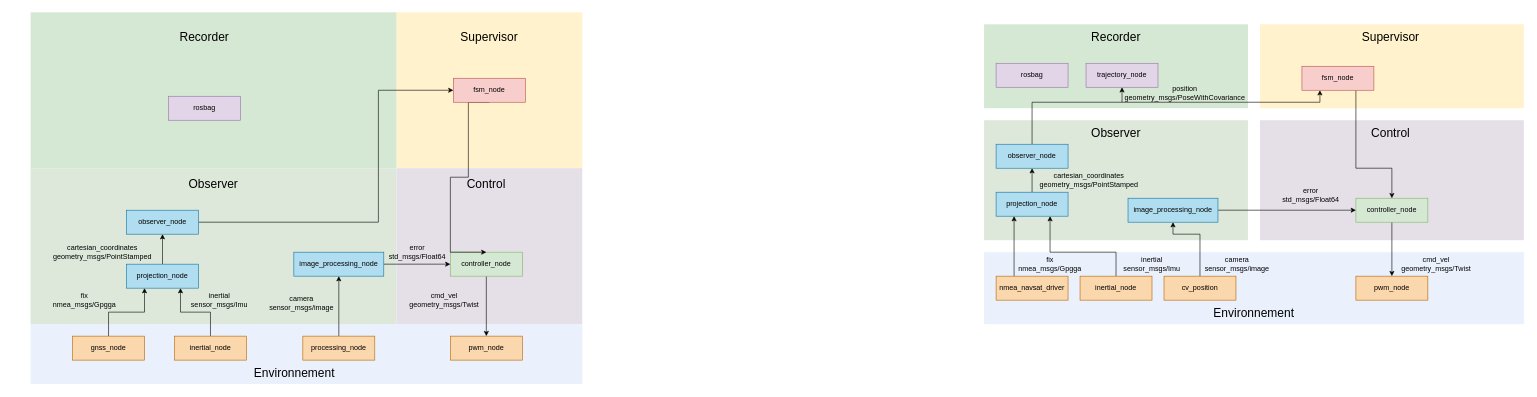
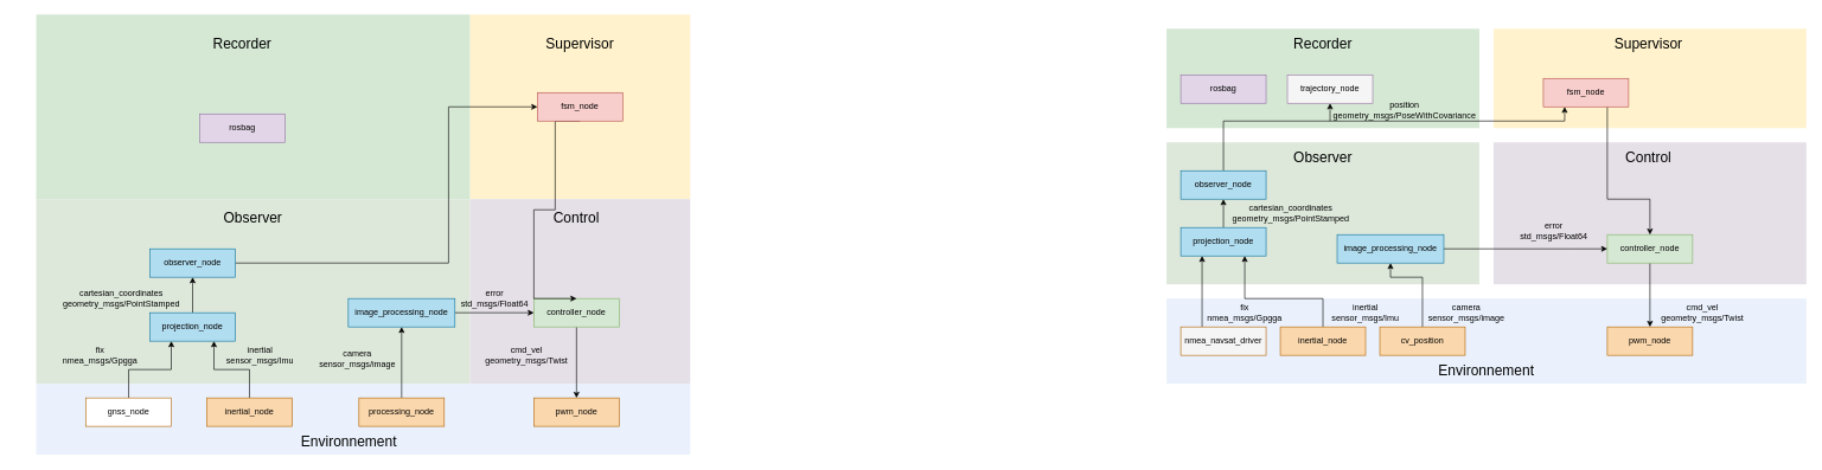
  <mxCell id="0" />
  <mxCell id="1" parent="0" />
  <mxCell id="2" value="" style="rounded=0;whiteSpace=wrap;html=1;fillColor=#fff2cc;strokeColor=none;" vertex="1" parent="1"><mxGeometry x="2100" y="40" width="440" height="140" as="geometry" /></mxCell>
  <mxCell id="3" value="" style="rounded=0;whiteSpace=wrap;html=1;fillColor=#fff2cc;strokeColor=none;" vertex="1" parent="1"><mxGeometry x="660" y="20" width="310" height="260" as="geometry" /></mxCell>
  <mxCell id="4" value="" style="rounded=0;whiteSpace=wrap;html=1;fillColor=#d5e8d4;strokeColor=none;" vertex="1" parent="1"><mxGeometry x="50" y="20" width="610" height="260" as="geometry" /></mxCell>
  <mxCell id="5" value="" style="rounded=0;whiteSpace=wrap;html=1;fillColor=#EAF1FC;strokeColor=none;gradientColor=none;" parent="1" vertex="1"><mxGeometry x="50" y="540" width="920" height="100" as="geometry" /></mxCell>
  <mxCell id="6" value="" style="rounded=0;whiteSpace=wrap;html=1;fillColor=#E5E0E7;strokeColor=none;" parent="1" vertex="1"><mxGeometry x="660" y="280" width="310" height="260" as="geometry" /></mxCell>
  <mxCell id="7" value="" style="rounded=0;whiteSpace=wrap;html=1;fillColor=#DDE8DA;strokeColor=none;" parent="1" vertex="1"><mxGeometry x="50" y="280" width="610" height="260" as="geometry" /></mxCell>
  <mxCell id="8" style="edgeStyle=orthogonalEdgeStyle;rounded=0;orthogonalLoop=1;jettySize=auto;html=1;exitX=0.5;exitY=0;exitDx=0;exitDy=0;entryX=0.75;entryY=1;entryDx=0;entryDy=0;" parent="1" source="9" target="13" edge="1"><mxGeometry relative="1" as="geometry" /></mxCell>
  <mxCell id="9" value="inertial_node" style="rounded=0;whiteSpace=wrap;html=1;fillColor=#fad7ac;strokeColor=#b46504;shadow=0;" parent="1" vertex="1"><mxGeometry x="290" y="560" width="120" height="40" as="geometry" /></mxCell>
  <mxCell id="10" style="edgeStyle=orthogonalEdgeStyle;rounded=0;orthogonalLoop=1;jettySize=auto;html=1;exitX=0.5;exitY=0;exitDx=0;exitDy=0;entryX=0.25;entryY=1;entryDx=0;entryDy=0;" parent="1" source="11" target="13" edge="1"><mxGeometry relative="1" as="geometry" /></mxCell>
- <mxCell id="11" value="gnss_node" style="rounded=0;whiteSpace=wrap;html=1;fillColor=#fad7ac;strokeColor=#b46504;shadow=0;" parent="1" vertex="1"><mxGeometry x="120" y="560" width="120" height="40" as="geometry" /></mxCell>
+ <mxCell id="11" value="gnss_node" style="rounded=0;whiteSpace=wrap;html=1;fillColor=#ffffff;strokeColor=#b46504;shadow=0;" parent="1" vertex="1"><mxGeometry x="120" y="560" width="120" height="40" as="geometry" /></mxCell>
  <mxCell id="12" style="edgeStyle=orthogonalEdgeStyle;rounded=0;orthogonalLoop=1;jettySize=auto;html=1;exitX=0.5;exitY=0;exitDx=0;exitDy=0;entryX=0.5;entryY=1;entryDx=0;entryDy=0;" parent="1" source="13" target="15" edge="1"><mxGeometry relative="1" as="geometry" /></mxCell>
  <mxCell id="13" value="projection_node" style="rounded=0;whiteSpace=wrap;html=1;fillColor=#b1ddf0;strokeColor=#10739e;shadow=0;" parent="1" vertex="1"><mxGeometry x="210" y="440" width="120" height="40" as="geometry" /></mxCell>
  <mxCell id="14" style="edgeStyle=orthogonalEdgeStyle;rounded=0;orthogonalLoop=1;jettySize=auto;html=1;exitX=1;exitY=0.5;exitDx=0;exitDy=0;entryX=0;entryY=0.5;entryDx=0;entryDy=0;" edge="1" parent="1" source="15" target="35"><mxGeometry relative="1" as="geometry"><Array as="points"><mxPoint x="630" y="370" /><mxPoint x="630" y="150" /></Array></mxGeometry></mxCell>
  <mxCell id="15" value="observer_node" style="rounded=0;whiteSpace=wrap;html=1;fillColor=#b1ddf0;strokeColor=#10739e;" parent="1" vertex="1"><mxGeometry x="210" y="350" width="120" height="40" as="geometry" /></mxCell>
  <mxCell id="16" style="edgeStyle=orthogonalEdgeStyle;rounded=0;orthogonalLoop=1;jettySize=auto;html=1;exitX=0.5;exitY=1;exitDx=0;exitDy=0;" parent="1" source="17" target="24" edge="1"><mxGeometry relative="1" as="geometry" /></mxCell>
  <mxCell id="17" value="controller_node" style="rounded=0;whiteSpace=wrap;html=1;fillColor=#d5e8d4;strokeColor=#82b366;shadow=0;" parent="1" vertex="1"><mxGeometry x="750" y="420" width="120" height="40" as="geometry" /></mxCell>
  <mxCell id="18" value="&lt;font style=&quot;font-size: 20px&quot;&gt;Observer&lt;/font&gt;" style="text;html=1;strokeColor=none;fillColor=none;align=center;verticalAlign=middle;whiteSpace=wrap;rounded=0;" parent="1" vertex="1"><mxGeometry x="230" y="296" width="250" height="20" as="geometry" /></mxCell>
  <mxCell id="19" value="&lt;font style=&quot;font-size: 20px&quot;&gt;Control&lt;br&gt;&lt;/font&gt;" style="text;html=1;strokeColor=none;fillColor=none;align=center;verticalAlign=middle;whiteSpace=wrap;rounded=0;" parent="1" vertex="1"><mxGeometry x="680" y="296" width="260" height="20" as="geometry" /></mxCell>
  <mxCell id="20" value="&lt;font style=&quot;font-size: 20px&quot;&gt;Environnement&lt;/font&gt;" style="text;html=1;strokeColor=none;fillColor=none;align=center;verticalAlign=middle;whiteSpace=wrap;rounded=0;" parent="1" vertex="1"><mxGeometry x="470" y="610" width="40" height="20" as="geometry" /></mxCell>
  <mxCell id="21" value="cmd_vel&lt;br&gt;geometry_msgs/Twist" style="text;html=1;strokeColor=none;fillColor=none;align=center;verticalAlign=middle;whiteSpace=wrap;rounded=0;" parent="1" vertex="1"><mxGeometry x="720" y="490" width="40" height="20" as="geometry" /></mxCell>
  <mxCell id="22" value="fix&lt;br&gt;nmea_msgs/Gpgga" style="text;html=1;strokeColor=none;fillColor=none;align=center;verticalAlign=middle;whiteSpace=wrap;rounded=0;" parent="1" vertex="1"><mxGeometry x="35" y="490" width="210" height="20" as="geometry" /></mxCell>
  <mxCell id="23" value="cartesian_coordinates&lt;br&gt;geometry_msgs/PointStamped" style="text;html=1;strokeColor=none;fillColor=none;align=center;verticalAlign=middle;whiteSpace=wrap;rounded=0;" parent="1" vertex="1"><mxGeometry x="20" y="410" width="300" height="20" as="geometry" /></mxCell>
  <mxCell id="24" value="pwm_node" style="rounded=0;whiteSpace=wrap;html=1;fillColor=#fad7ac;strokeColor=#b46504;shadow=0;" parent="1" vertex="1"><mxGeometry x="750" y="560" width="120" height="40" as="geometry" /></mxCell>
  <mxCell id="25" style="edgeStyle=orthogonalEdgeStyle;rounded=0;orthogonalLoop=1;jettySize=auto;html=1;exitX=0.5;exitY=0;exitDx=0;exitDy=0;entryX=0.5;entryY=1;entryDx=0;entryDy=0;" parent="1" source="26" target="28" edge="1"><mxGeometry relative="1" as="geometry" /></mxCell>
  <mxCell id="26" value="processing_node" style="rounded=0;whiteSpace=wrap;html=1;fillColor=#fad7ac;strokeColor=#b46504;shadow=0;" parent="1" vertex="1"><mxGeometry x="504" y="560" width="120" height="40" as="geometry" /></mxCell>
  <mxCell id="27" style="edgeStyle=orthogonalEdgeStyle;rounded=0;orthogonalLoop=1;jettySize=auto;html=1;exitX=1;exitY=0.5;exitDx=0;exitDy=0;entryX=0;entryY=0.5;entryDx=0;entryDy=0;" parent="1" source="28" target="17" edge="1"><mxGeometry relative="1" as="geometry" /></mxCell>
  <mxCell id="28" value="image_processing_node" style="rounded=0;whiteSpace=wrap;html=1;fillColor=#B1DDF0;strokeColor=#10739E;shadow=0;gradientColor=none;" parent="1" vertex="1"><mxGeometry x="489" y="420" width="150" height="40" as="geometry" /></mxCell>
  <mxCell id="29" value="error&lt;br&gt;std_msgs/Float64" style="text;html=1;strokeColor=none;fillColor=none;align=center;verticalAlign=middle;whiteSpace=wrap;rounded=0;" parent="1" vertex="1"><mxGeometry x="670" y="410" width="50" height="20" as="geometry" /></mxCell>
  <mxCell id="30" style="edgeStyle=orthogonalEdgeStyle;rounded=0;orthogonalLoop=1;jettySize=auto;html=1;exitX=0.5;exitY=1;exitDx=0;exitDy=0;" parent="1" source="21" target="21" edge="1"><mxGeometry relative="1" as="geometry" /></mxCell>
  <mxCell id="31" value="camera&lt;br&gt;sensor_msgs/image" style="text;html=1;strokeColor=none;fillColor=none;align=center;verticalAlign=middle;whiteSpace=wrap;rounded=0;" parent="1" vertex="1"><mxGeometry x="434" y="495" width="136" height="20" as="geometry" /></mxCell>
  <mxCell id="32" value="inertial&lt;br&gt;sensor_msgs/Imu" style="text;html=1;strokeColor=none;fillColor=none;align=center;verticalAlign=middle;whiteSpace=wrap;rounded=0;" parent="1" vertex="1"><mxGeometry x="260" y="490" width="210" height="20" as="geometry" /></mxCell>
  <mxCell id="33" value="&lt;font style=&quot;font-size: 20px&quot;&gt;Supervisor&lt;br&gt;&lt;/font&gt;" style="text;html=1;strokeColor=none;fillColor=none;align=center;verticalAlign=middle;whiteSpace=wrap;rounded=0;" vertex="1" parent="1"><mxGeometry x="685" y="50" width="260" height="20" as="geometry" /></mxCell>
  <mxCell id="34" style="edgeStyle=orthogonalEdgeStyle;rounded=0;orthogonalLoop=1;jettySize=auto;html=1;exitX=0.5;exitY=1;exitDx=0;exitDy=0;entryX=0.5;entryY=0;entryDx=0;entryDy=0;" edge="1" parent="1" source="35" target="17"><mxGeometry relative="1" as="geometry"><Array as="points"><mxPoint x="780" y="170" /><mxPoint x="780" y="295" /><mxPoint x="750" y="295" /><mxPoint x="750" y="420" /></Array></mxGeometry></mxCell>
  <mxCell id="35" value="fsm_node" style="rounded=0;whiteSpace=wrap;html=1;fillColor=#f8cecc;strokeColor=#b85450;shadow=0;" vertex="1" parent="1"><mxGeometry x="755" y="130" width="120" height="40" as="geometry" /></mxCell>
  <mxCell id="36" value="&lt;font style=&quot;font-size: 20px&quot;&gt;Recorder&lt;br&gt;&lt;/font&gt;" style="text;html=1;strokeColor=none;fillColor=none;align=center;verticalAlign=middle;whiteSpace=wrap;rounded=0;" vertex="1" parent="1"><mxGeometry x="210" y="50" width="260" height="20" as="geometry" /></mxCell>
  <mxCell id="37" value="rosbag" style="rounded=0;whiteSpace=wrap;html=1;fillColor=#e1d5e7;strokeColor=#9673a6;" vertex="1" parent="1"><mxGeometry x="280" y="160" width="120" height="40" as="geometry" /></mxCell>
  <mxCell id="38" value="" style="rounded=0;whiteSpace=wrap;html=1;fillColor=#d5e8d4;strokeColor=none;" vertex="1" parent="1"><mxGeometry x="1640" y="40" width="440" height="140" as="geometry" /></mxCell>
  <mxCell id="39" value="" style="rounded=0;whiteSpace=wrap;html=1;fillColor=#EAF1FC;strokeColor=none;gradientColor=none;" vertex="1" parent="1"><mxGeometry x="1640" y="420" width="900" height="120" as="geometry" /></mxCell>
  <mxCell id="40" value="" style="rounded=0;whiteSpace=wrap;html=1;fillColor=#E5E0E7;strokeColor=none;" vertex="1" parent="1"><mxGeometry x="2100" y="200" width="440" height="200" as="geometry" /></mxCell>
  <mxCell id="41" value="" style="rounded=0;whiteSpace=wrap;html=1;fillColor=#DDE8DA;strokeColor=none;" vertex="1" parent="1"><mxGeometry x="1640" y="200" width="440" height="200" as="geometry" /></mxCell>
  <mxCell id="42" style="edgeStyle=orthogonalEdgeStyle;rounded=0;orthogonalLoop=1;jettySize=auto;html=1;exitX=0.5;exitY=0;exitDx=0;exitDy=0;entryX=0.75;entryY=1;entryDx=0;entryDy=0;" edge="1" parent="1" source="43" target="47"><mxGeometry relative="1" as="geometry"><Array as="points"><mxPoint x="1860" y="420" /><mxPoint x="1750" y="420" /></Array></mxGeometry></mxCell>
  <mxCell id="43" value="inertial_node" style="rounded=0;whiteSpace=wrap;html=1;fillColor=#fad7ac;strokeColor=#b46504;shadow=0;" vertex="1" parent="1"><mxGeometry x="1800" y="460" width="120" height="40" as="geometry" /></mxCell>
  <mxCell id="44" style="edgeStyle=orthogonalEdgeStyle;rounded=0;orthogonalLoop=1;jettySize=auto;html=1;exitX=0.25;exitY=0;exitDx=0;exitDy=0;entryX=0.25;entryY=1;entryDx=0;entryDy=0;" edge="1" parent="1" source="45" target="47"><mxGeometry relative="1" as="geometry" /></mxCell>
- <mxCell id="45" value="nmea_navsat_driver" style="rounded=0;whiteSpace=wrap;html=1;fillColor=#fad7ac;strokeColor=#b46504;shadow=0;" vertex="1" parent="1"><mxGeometry x="1660" y="460" width="120" height="40" as="geometry" /></mxCell>
+ <mxCell id="45" value="nmea_navsat_driver" style="rounded=0;whiteSpace=wrap;html=1;fillColor=#f5f5f5;strokeColor=#b46504;shadow=0;" vertex="1" parent="1"><mxGeometry x="1660" y="460" width="120" height="40" as="geometry" /></mxCell>
  <mxCell id="46" style="edgeStyle=orthogonalEdgeStyle;rounded=0;orthogonalLoop=1;jettySize=auto;html=1;exitX=0.5;exitY=0;exitDx=0;exitDy=0;entryX=0.5;entryY=1;entryDx=0;entryDy=0;" edge="1" parent="1" source="47" target="49"><mxGeometry relative="1" as="geometry" /></mxCell>
  <mxCell id="47" value="projection_node" style="rounded=0;whiteSpace=wrap;html=1;fillColor=#b1ddf0;strokeColor=#10739e;shadow=0;" vertex="1" parent="1"><mxGeometry x="1660" y="320" width="120" height="40" as="geometry" /></mxCell>
  <mxCell id="48" style="edgeStyle=orthogonalEdgeStyle;rounded=0;orthogonalLoop=1;jettySize=auto;html=1;exitX=0.5;exitY=0;exitDx=0;exitDy=0;entryX=0.5;entryY=1;entryDx=0;entryDy=0;" edge="1" parent="1" source="49" target="72"><mxGeometry relative="1" as="geometry"><Array as="points"><mxPoint x="1720" y="170" /><mxPoint x="1870" y="170" /></Array></mxGeometry></mxCell>
  <mxCell id="49" value="observer_node" style="rounded=0;whiteSpace=wrap;html=1;fillColor=#b1ddf0;strokeColor=#10739e;" vertex="1" parent="1"><mxGeometry x="1660" y="240" width="120" height="40" as="geometry" /></mxCell>
  <mxCell id="50" style="edgeStyle=orthogonalEdgeStyle;rounded=0;orthogonalLoop=1;jettySize=auto;html=1;" edge="1" parent="1" source="51" target="58"><mxGeometry relative="1" as="geometry" /></mxCell>
  <mxCell id="51" value="controller_node" style="rounded=0;whiteSpace=wrap;html=1;fillColor=#d5e8d4;strokeColor=#82b366;shadow=0;" vertex="1" parent="1"><mxGeometry x="2260" y="330" width="120" height="40" as="geometry" /></mxCell>
  <mxCell id="52" value="&lt;font style=&quot;font-size: 20px&quot;&gt;Observer&lt;/font&gt;" style="text;html=1;strokeColor=none;fillColor=none;align=center;verticalAlign=middle;whiteSpace=wrap;rounded=0;" vertex="1" parent="1"><mxGeometry x="1640" y="210" width="440" height="20" as="geometry" /></mxCell>
  <mxCell id="53" value="&lt;font style=&quot;font-size: 20px&quot;&gt;Control&lt;br&gt;&lt;/font&gt;" style="text;html=1;strokeColor=none;fillColor=none;align=center;verticalAlign=middle;whiteSpace=wrap;rounded=0;" vertex="1" parent="1"><mxGeometry x="2100" y="210" width="436" height="20" as="geometry" /></mxCell>
  <mxCell id="54" value="&lt;font style=&quot;font-size: 20px&quot;&gt;Environnement&lt;/font&gt;" style="text;html=1;strokeColor=none;fillColor=none;align=center;verticalAlign=middle;whiteSpace=wrap;rounded=0;" vertex="1" parent="1"><mxGeometry x="1640" y="510" width="900" height="20" as="geometry" /></mxCell>
  <mxCell id="55" value="cmd_vel&lt;br&gt;geometry_msgs/Twist" style="text;html=1;strokeColor=none;fillColor=none;align=center;verticalAlign=middle;whiteSpace=wrap;rounded=0;" vertex="1" parent="1"><mxGeometry x="2334" y="425" width="120" height="30" as="geometry" /></mxCell>
  <mxCell id="56" value="fix&lt;br&gt;nmea_msgs/Gpgga" style="text;html=1;strokeColor=none;fillColor=none;align=center;verticalAlign=middle;whiteSpace=wrap;rounded=0;" vertex="1" parent="1"><mxGeometry x="1690" y="430" width="120" height="20" as="geometry" /></mxCell>
  <mxCell id="57" value="cartesian_coordinates&lt;br&gt;geometry_msgs/PointStamped" style="text;html=1;strokeColor=none;fillColor=none;align=center;verticalAlign=middle;whiteSpace=wrap;rounded=0;" vertex="1" parent="1"><mxGeometry x="1725" y="290" width="180" height="20" as="geometry" /></mxCell>
  <mxCell id="58" value="pwm_node" style="rounded=0;whiteSpace=wrap;html=1;fillColor=#fad7ac;strokeColor=#b46504;shadow=0;" vertex="1" parent="1"><mxGeometry x="2260" y="460" width="120" height="40" as="geometry" /></mxCell>
  <mxCell id="59" style="edgeStyle=orthogonalEdgeStyle;rounded=0;orthogonalLoop=1;jettySize=auto;html=1;exitX=0.5;exitY=0;exitDx=0;exitDy=0;entryX=0.5;entryY=1;entryDx=0;entryDy=0;" edge="1" parent="1" source="60" target="62"><mxGeometry relative="1" as="geometry"><Array as="points"><mxPoint x="2000" y="390" /><mxPoint x="1955" y="390" /></Array></mxGeometry></mxCell>
  <mxCell id="60" value="cv_position" style="rounded=0;whiteSpace=wrap;html=1;fillColor=#fad7ac;strokeColor=#b46504;shadow=0;" vertex="1" parent="1"><mxGeometry x="1940" y="460" width="120" height="40" as="geometry" /></mxCell>
  <mxCell id="61" style="edgeStyle=orthogonalEdgeStyle;rounded=0;orthogonalLoop=1;jettySize=auto;html=1;exitX=1;exitY=0.5;exitDx=0;exitDy=0;" edge="1" parent="1" source="62" target="51"><mxGeometry relative="1" as="geometry"><Array as="points"><mxPoint x="2210" y="350" /><mxPoint x="2210" y="350" /></Array></mxGeometry></mxCell>
  <mxCell id="62" value="image_processing_node" style="rounded=0;whiteSpace=wrap;html=1;fillColor=#B1DDF0;strokeColor=#10739E;shadow=0;gradientColor=none;" vertex="1" parent="1"><mxGeometry x="1880" y="330" width="150" height="40" as="geometry" /></mxCell>
  <mxCell id="63" value="error&lt;br&gt;std_msgs/Float64" style="text;html=1;strokeColor=none;fillColor=none;align=center;verticalAlign=middle;whiteSpace=wrap;rounded=0;" vertex="1" parent="1"><mxGeometry x="2130" y="310" width="110" height="30" as="geometry" /></mxCell>
  <mxCell id="64" style="edgeStyle=orthogonalEdgeStyle;rounded=0;orthogonalLoop=1;jettySize=auto;html=1;exitX=0.5;exitY=1;exitDx=0;exitDy=0;" edge="1" parent="1" source="55" target="55"><mxGeometry relative="1" as="geometry" /></mxCell>
  <mxCell id="65" value="camera&lt;br&gt;sensor_msgs/image" style="text;html=1;strokeColor=none;fillColor=none;align=center;verticalAlign=middle;whiteSpace=wrap;rounded=0;" vertex="1" parent="1"><mxGeometry x="2010" y="420" width="104" height="40" as="geometry" /></mxCell>
  <mxCell id="66" value="inertial&lt;br&gt;sensor_msgs/Imu" style="text;html=1;strokeColor=none;fillColor=none;align=center;verticalAlign=middle;whiteSpace=wrap;rounded=0;" vertex="1" parent="1"><mxGeometry x="1870" y="425" width="100" height="30" as="geometry" /></mxCell>
  <mxCell id="67" style="edgeStyle=orthogonalEdgeStyle;rounded=0;orthogonalLoop=1;jettySize=auto;html=1;exitX=0.25;exitY=1;exitDx=0;exitDy=0;startArrow=classic;startFill=1;endArrow=none;endFill=0;" edge="1" parent="1" source="69"><mxGeometry relative="1" as="geometry"><mxPoint x="1870" y="170" as="targetPoint" /><Array as="points"><mxPoint x="2200" y="170" /></Array></mxGeometry></mxCell>
  <mxCell id="68" style="edgeStyle=orthogonalEdgeStyle;rounded=0;orthogonalLoop=1;jettySize=auto;html=1;exitX=0.75;exitY=1;exitDx=0;exitDy=0;entryX=0.5;entryY=0;entryDx=0;entryDy=0;startArrow=none;startFill=0;endArrow=classic;endFill=1;" edge="1" parent="1" source="69" target="51"><mxGeometry relative="1" as="geometry"><Array as="points"><mxPoint x="2260" y="280" /><mxPoint x="2320" y="280" /></Array></mxGeometry></mxCell>
  <mxCell id="69" value="fsm_node" style="rounded=0;whiteSpace=wrap;html=1;fillColor=#f8cecc;strokeColor=#b85450;shadow=0;" vertex="1" parent="1"><mxGeometry x="2170" y="110" width="120" height="40" as="geometry" /></mxCell>
  <mxCell id="70" value="&lt;font style=&quot;font-size: 20px&quot;&gt;Recorder&lt;br&gt;&lt;/font&gt;" style="text;html=1;strokeColor=none;fillColor=none;align=center;verticalAlign=middle;whiteSpace=wrap;rounded=0;" vertex="1" parent="1"><mxGeometry x="1640" y="50" width="440" height="20" as="geometry" /></mxCell>
  <mxCell id="71" value="rosbag" style="rounded=0;whiteSpace=wrap;html=1;fillColor=#e1d5e7;strokeColor=#9673a6;" vertex="1" parent="1"><mxGeometry x="1660" y="105" width="120" height="40" as="geometry" /></mxCell>
- <mxCell id="72" value="trajectory_node" style="rounded=0;whiteSpace=wrap;html=1;fillColor=#e1d5e7;strokeColor=#9673a6;" vertex="1" parent="1"><mxGeometry x="1810" y="105" width="120" height="40" as="geometry" /></mxCell>
+ <mxCell id="72" value="trajectory_node" style="rounded=0;whiteSpace=wrap;html=1;fillColor=#f5f5f5;strokeColor=#9673a6;" vertex="1" parent="1"><mxGeometry x="1810" y="105" width="120" height="40" as="geometry" /></mxCell>
  <mxCell id="73" value="position&lt;br&gt;geometry_msgs/PoseWithCovariance" style="text;html=1;strokeColor=none;fillColor=none;align=center;verticalAlign=middle;whiteSpace=wrap;rounded=0;" vertex="1" parent="1"><mxGeometry x="1880" y="140" width="190" height="30" as="geometry" /></mxCell>
  <mxCell id="74" value="&lt;font style=&quot;font-size: 20px&quot;&gt;Supervisor&lt;br&gt;&lt;/font&gt;" style="text;html=1;strokeColor=none;fillColor=none;align=center;verticalAlign=middle;whiteSpace=wrap;rounded=0;" vertex="1" parent="1"><mxGeometry x="2100" y="50" width="436" height="20" as="geometry" /></mxCell>
